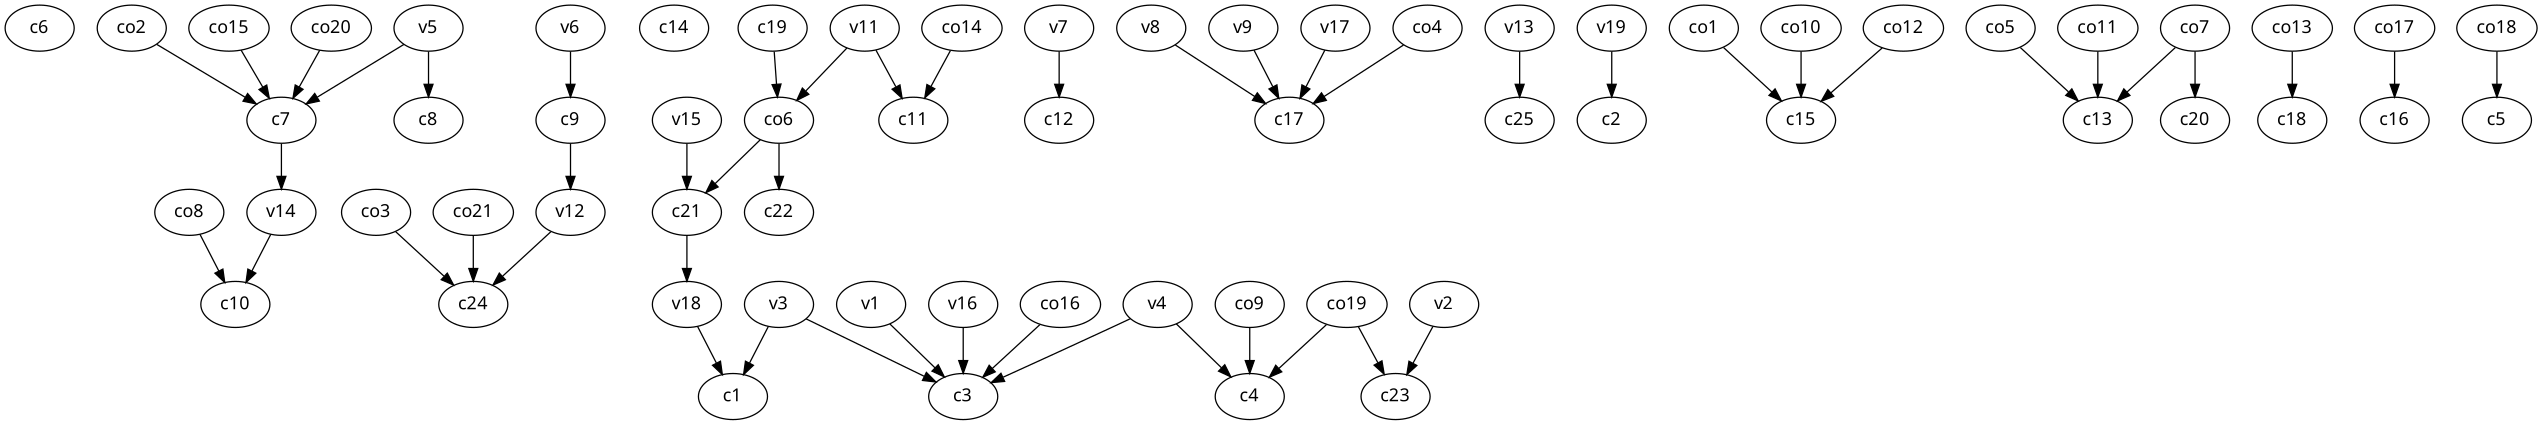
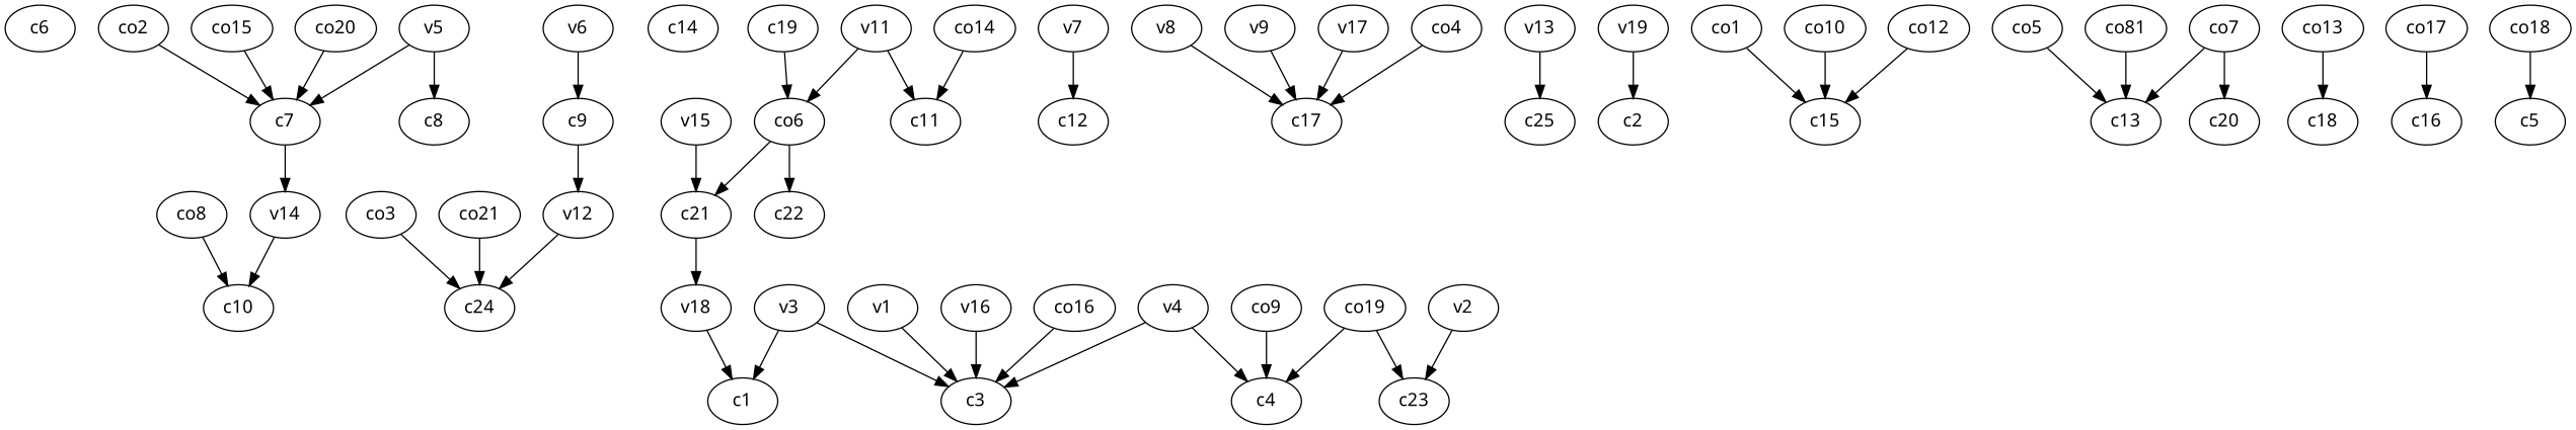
  strict digraph {
    fontname="Noto Sans"
    node [fontname="Noto Sans"]
    edge [fontname="Noto Sans" weight=1]
    c6
    c7
    v14
    c10
    c9
    v12
    c24
    c14
    c19
    co6
    c21
    c22
    v18
    c1
    v1
    c3
    v2
    c23
    v3
    v4
    c4
    v5
    c8
    v6
    v7
    c12
    v8
    c17
    v9
    v11
    c11
    v13
    c25
    v15
    v16
    v17
    v19
    c2
    co1
    c15
    co2
    co3
    co4
    co5
    c13
    co7
    c20
    co8
    co9
    co10
-   co11
+   co11 [label=co81]
    co12
    co13
    c18
    co14
    co15
    co16
    co17
    c16
    co18
    c5
    co19
    co20
    co21
    c7 -> v14
    v14 -> c10
    c9 -> v12
    v12 -> c24
    c19 -> co6
    co6 -> c21
    co6 -> c22
    c21 -> v18
    v18 -> c1
    v1 -> c3
    v2 -> c23
    v3 -> c1
    v3 -> c3
    v4 -> c3
    v4 -> c4
    v5 -> c7
    v5 -> c8
    v6 -> c9
    v7 -> c12
    v8 -> c17
    v9 -> c17
    v11 -> co6
    v11 -> c11
    v13 -> c25
    v15 -> c21
    v16 -> c3
    v17 -> c17
    v19 -> c2
    co1 -> c15
    co2 -> c7
    co3 -> c24
    co4 -> c17
    co5 -> c13
    co7 -> c13
    co7 -> c20
    co8 -> c10
    co9 -> c4
    co10 -> c15
    co11 -> c13
    co12 -> c15
    co13 -> c18
    co14 -> c11
    co15 -> c7
    co16 -> c3
    co17 -> c16
    co18 -> c5
    co19 -> c23
    co19 -> c4
    co20 -> c7
    co21 -> c24
  }
